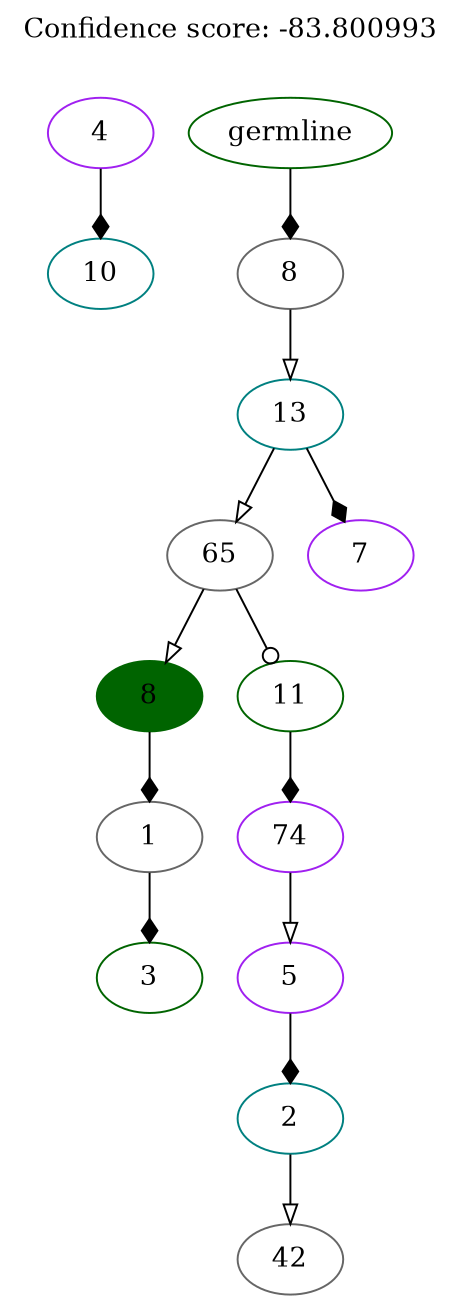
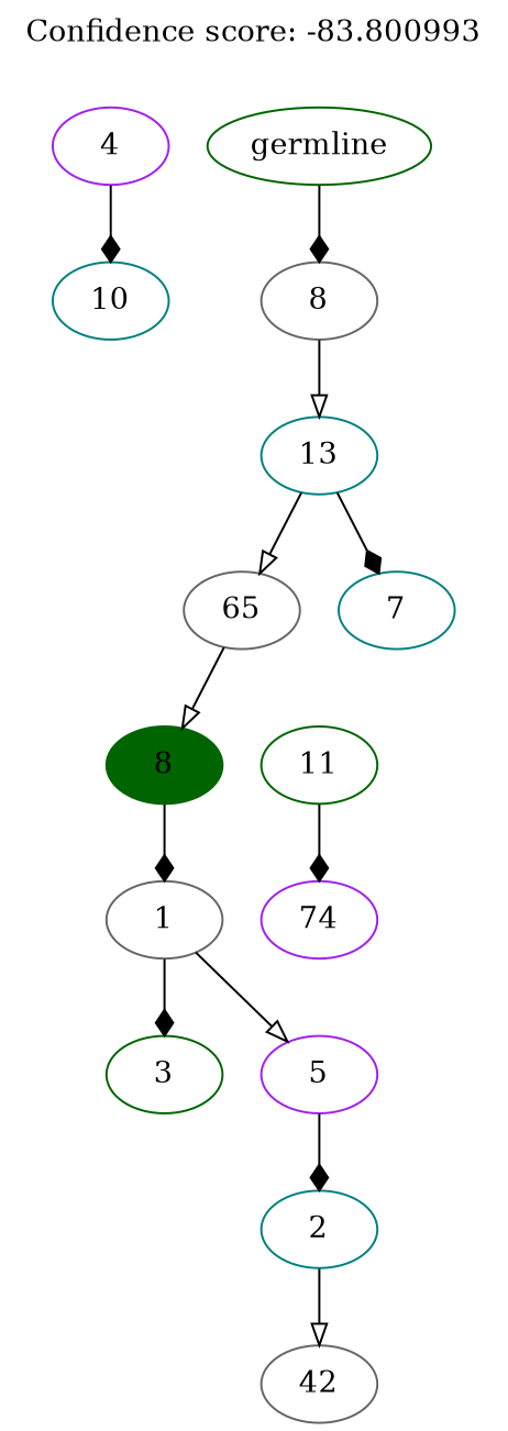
  digraph {
    label="Confidence score: -83.800993"
    labelloc=t
    node [color=teal]
    edge [arrowhead=diamond]
    n1 [color=purple label=4]
    n2 [label=10]
    n3 [color=gray40 label=1]
    n4 [color=darkgreen label=3]
    n5 [color=darkgreen label=8 style=filled]
    n6 [color=gray40 label=42]
    n7 [label=2]
    n8 [color=purple label=5]
    n9 [color=purple label=74]
    n10 [color=darkgreen label=11]
    n11 [color=gray40 label=65]
    n12 [label=13]
-   n13 [color=purple label=7]
+   n13 [label=7]
    n14 [color=gray40 label=8]
    n15 [color=darkgreen label=germline]
    n1 -> n2
    n3 -> n4
    n5 -> n3
    n7 -> n6 [arrowhead=onormal]
    n8 -> n7
-   n9 -> n8 [arrowhead=onormal]
+   n3 -> n8 [arrowhead=onormal]
    n10 -> n9
    n11 -> n5 [arrowhead=onormal]
-   n11 -> n10 [arrowhead=odot]
    n12 -> n11 [arrowhead=onormal]
    n12 -> n13
    n14 -> n12 [arrowhead=onormal]
    n15 -> n14
  }
